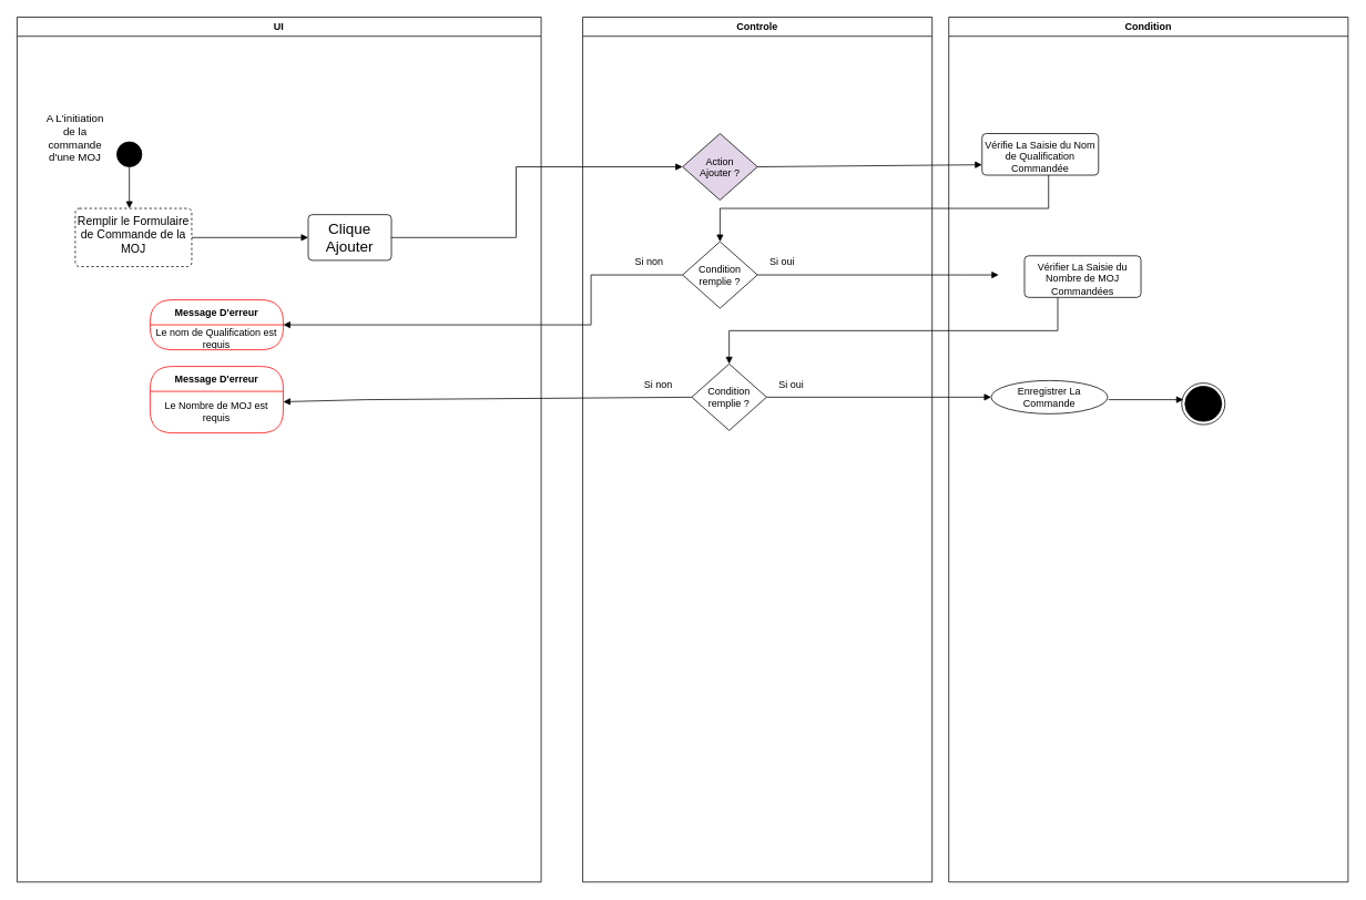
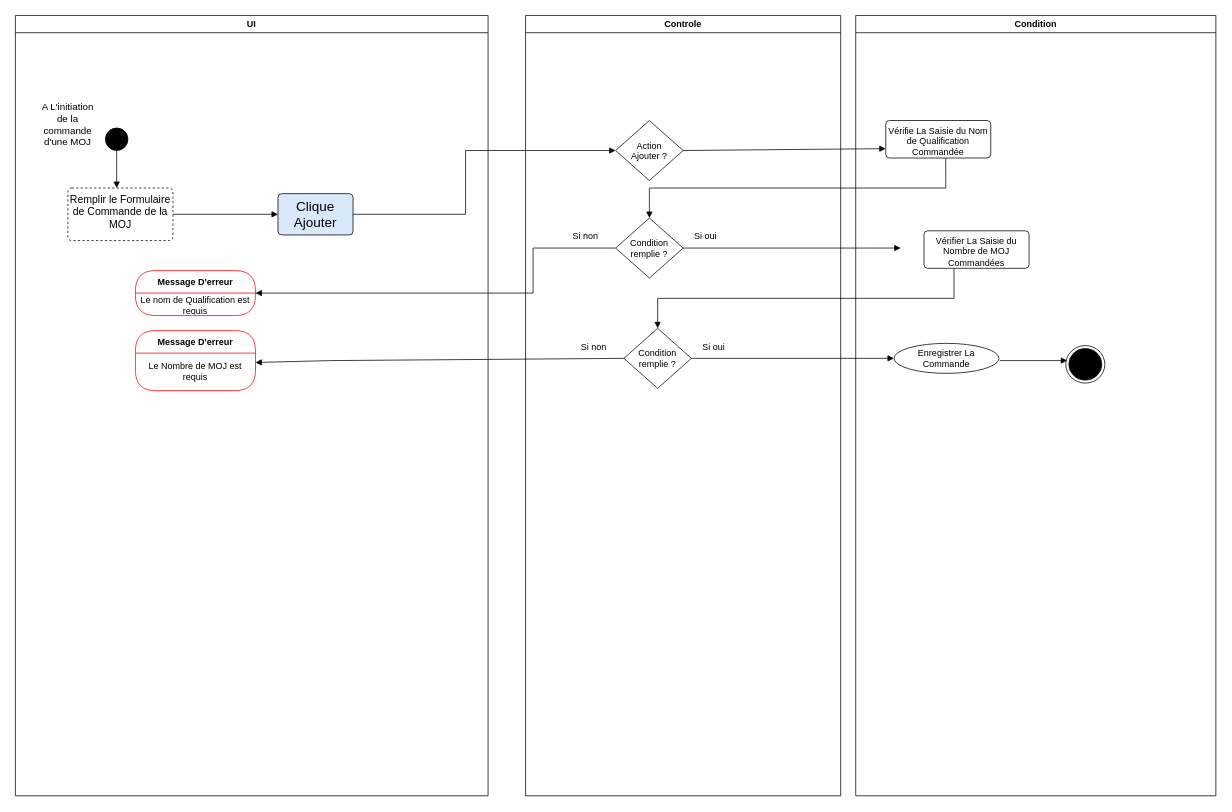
  <mxCell id="0" />
  <mxCell id="1" parent="0" />
  <mxCell id="2" value="UI" style="swimlane;whiteSpace=wrap;html=1;" vertex="1" parent="1"><mxGeometry x="20" y="20" width="630" height="1040" as="geometry"><mxRectangle x="-800" y="40" width="140" height="30" as="alternateBounds" /></mxGeometry></mxCell>
  <mxCell id="3" value="Controle" style="swimlane;whiteSpace=wrap;html=1;" vertex="1" parent="1"><mxGeometry x="700" y="20" width="420" height="1040" as="geometry"><mxRectangle x="90" y="40" width="90" height="30" as="alternateBounds" /></mxGeometry></mxCell>
  <mxCell id="4" value="Condition" style="swimlane;whiteSpace=wrap;html=1;" vertex="1" parent="1"><mxGeometry x="1140" y="20" width="480" height="1040" as="geometry" /></mxCell>
  <mxCell id="5" value="" style="ellipse;fillColor=strokeColor;html=1;" vertex="1" parent="4"><mxGeometry x="-1000" y="150" width="30" height="30" as="geometry" /></mxCell>
  <mxCell id="6" value="" style="html=1;verticalAlign=bottom;labelBackgroundColor=none;endArrow=block;endFill=1;rounded=0;exitX=0.5;exitY=1;exitDx=0;exitDy=0;" edge="1" parent="4" source="5"><mxGeometry width="160" relative="1" as="geometry"><mxPoint x="-960" y="410" as="sourcePoint" /><mxPoint x="-985" y="230" as="targetPoint" /></mxGeometry></mxCell>
  <mxCell id="7" value="&lt;span style=&quot;font-size: 13px;&quot;&gt;A L'initiation de la commande d'une MOJ&lt;/span&gt;" style="text;html=1;align=center;verticalAlign=middle;whiteSpace=wrap;rounded=0;" vertex="1" parent="4"><mxGeometry x="-1090" y="100" width="80" height="90" as="geometry" /></mxCell>
  <mxCell id="8" value="&lt;font style=&quot;font-size: 14px;&quot;&gt;Remplir le Formulaire de Commande de la MOJ&lt;/font&gt;" style="html=1;align=center;verticalAlign=top;rounded=1;absoluteArcSize=1;arcSize=10;dashed=1;whiteSpace=wrap;" vertex="1" parent="4"><mxGeometry x="-1050" y="230" width="140" height="70" as="geometry" /></mxCell>
  <mxCell id="9" value="Message D'erreur" style="swimlane;fontStyle=1;align=center;verticalAlign=middle;childLayout=stackLayout;horizontal=1;startSize=30;horizontalStack=0;resizeParent=0;resizeLast=1;container=0;fontColor=#000000;collapsible=0;rounded=1;arcSize=30;strokeColor=#ff0000;fillColor=#ffffff;swimlaneFillColor=#ffffff;dropTarget=0;labelBorderColor=none;labelBackgroundColor=none;" vertex="1" parent="4"><mxGeometry x="-960" y="340" width="160" height="60" as="geometry" /></mxCell>
  <mxCell id="10" value="Le nom de Qualification est requis" style="text;html=1;strokeColor=none;fillColor=none;align=center;verticalAlign=middle;spacingLeft=4;spacingRight=4;whiteSpace=wrap;overflow=hidden;rotatable=0;fontColor=#000000;" vertex="1" parent="9"><mxGeometry y="30" width="160" height="30" as="geometry" /></mxCell>
  <mxCell id="11" value="Message D'erreur" style="swimlane;fontStyle=1;align=center;verticalAlign=middle;childLayout=stackLayout;horizontal=1;startSize=30;horizontalStack=0;resizeParent=0;resizeLast=1;container=0;fontColor=#000000;collapsible=0;rounded=1;arcSize=30;strokeColor=#ff0000;fillColor=#ffffff;swimlaneFillColor=#ffffff;dropTarget=0;labelBorderColor=none;labelBackgroundColor=none;" vertex="1" parent="4"><mxGeometry x="-960" y="420" width="160" height="80" as="geometry" /></mxCell>
  <mxCell id="12" value="Le Nombre de MOJ est requis" style="text;html=1;strokeColor=none;fillColor=none;align=center;verticalAlign=middle;spacingLeft=4;spacingRight=4;whiteSpace=wrap;overflow=hidden;rotatable=0;fontColor=#000000;" vertex="1" parent="11"><mxGeometry y="30" width="160" height="50" as="geometry" /></mxCell>
- <mxCell id="13" value="&lt;div&gt;&lt;span style=&quot;font-size: 18px;&quot;&gt;Clique&lt;/span&gt;&lt;/div&gt;&lt;font style=&quot;font-size: 18px;&quot;&gt;Ajouter&lt;/font&gt;" style="html=1;align=center;verticalAlign=top;rounded=1;absoluteArcSize=1;arcSize=10;dashed=0;whiteSpace=wrap;" vertex="1" parent="4"><mxGeometry x="-770" y="237.5" width="100" height="55" as="geometry" /></mxCell>
+ <mxCell id="13" value="&lt;div&gt;&lt;span style=&quot;font-size: 18px;&quot;&gt;Clique&lt;/span&gt;&lt;/div&gt;&lt;font style=&quot;font-size: 18px;&quot;&gt;Ajouter&lt;/font&gt;" style="html=1;align=center;verticalAlign=top;rounded=1;absoluteArcSize=1;arcSize=10;dashed=0;whiteSpace=wrap;fillColor=#dae8fc;" vertex="1" parent="4"><mxGeometry x="-770" y="237.5" width="100" height="55" as="geometry" /></mxCell>
  <mxCell id="14" value="" style="html=1;verticalAlign=bottom;labelBackgroundColor=none;endArrow=block;endFill=1;rounded=0;exitX=1;exitY=0.5;exitDx=0;exitDy=0;entryX=0;entryY=0.5;entryDx=0;entryDy=0;" edge="1" parent="4" source="8" target="13"><mxGeometry width="160" relative="1" as="geometry"><mxPoint x="-900" y="275" as="sourcePoint" /><mxPoint x="-810" y="265" as="targetPoint" /></mxGeometry></mxCell>
- <mxCell id="15" value="Action&#10;Ajouter ?" style="rhombus;fillColor=#e1d5e7;" vertex="1" parent="4"><mxGeometry x="-320" y="140" width="90" height="80" as="geometry" /></mxCell>
+ <mxCell id="15" value="Action&#10;Ajouter ?" style="rhombus;" vertex="1" parent="4"><mxGeometry x="-320" y="140" width="90" height="80" as="geometry" /></mxCell>
  <mxCell id="16" value="Condition&#10;remplie ?" style="rhombus;" vertex="1" parent="4"><mxGeometry x="-320" y="270" width="90" height="80" as="geometry" /></mxCell>
  <mxCell id="17" value="Si non" style="text;html=1;align=center;verticalAlign=middle;whiteSpace=wrap;rounded=0;" vertex="1" parent="4"><mxGeometry x="-390" y="280" width="60" height="30" as="geometry" /></mxCell>
  <mxCell id="18" value="Si oui" style="text;html=1;align=center;verticalAlign=middle;whiteSpace=wrap;rounded=0;" vertex="1" parent="4"><mxGeometry x="-230" y="280" width="60" height="30" as="geometry" /></mxCell>
  <mxCell id="19" value="Vérifier La Saisie du Nombre de MOJ&lt;div&gt;Commandées&lt;/div&gt;" style="html=1;align=center;verticalAlign=top;rounded=1;absoluteArcSize=1;arcSize=10;dashed=0;whiteSpace=wrap;" vertex="1" parent="4"><mxGeometry x="91" y="287" width="140" height="50" as="geometry" /></mxCell>
  <mxCell id="20" value="Enregistrer La Commande" style="ellipse;html=1;align=center;verticalAlign=top;absoluteArcSize=1;arcSize=10;dashed=0;whiteSpace=wrap;" vertex="1" parent="4"><mxGeometry x="51" y="437" width="140" height="40" as="geometry" /></mxCell>
  <mxCell id="21" value="Vérifie La Saisie du Nom de Qualification Commandée" style="html=1;align=center;verticalAlign=top;rounded=1;absoluteArcSize=1;arcSize=10;dashed=0;whiteSpace=wrap;" vertex="1" parent="4"><mxGeometry x="40" y="140" width="140" height="50" as="geometry" /></mxCell>
  <mxCell id="22" value="" style="ellipse;html=1;shape=endState;fillColor=strokeColor;" vertex="1" parent="4"><mxGeometry x="280" y="440" width="52" height="50" as="geometry" /></mxCell>
  <mxCell id="23" value="" style="html=1;verticalAlign=bottom;labelBackgroundColor=none;endArrow=block;endFill=1;rounded=0;" edge="1" parent="4"><mxGeometry width="160" relative="1" as="geometry"><mxPoint x="192" y="460" as="sourcePoint" /><mxPoint x="282" y="460" as="targetPoint" /></mxGeometry></mxCell>
  <mxCell id="24" value="" style="html=1;verticalAlign=bottom;labelBackgroundColor=none;endArrow=block;endFill=1;rounded=0;entryX=0;entryY=0.75;entryDx=0;entryDy=0;" edge="1" parent="4" target="21"><mxGeometry width="160" relative="1" as="geometry"><mxPoint x="-230" y="180" as="sourcePoint" /><mxPoint x="-70" y="180" as="targetPoint" /></mxGeometry></mxCell>
  <mxCell id="25" value="" style="html=1;verticalAlign=bottom;labelBackgroundColor=none;endArrow=block;endFill=1;rounded=0;entryX=0.5;entryY=0;entryDx=0;entryDy=0;exitX=0.571;exitY=1;exitDx=0;exitDy=0;exitPerimeter=0;" edge="1" parent="4" source="21" target="16"><mxGeometry width="160" relative="1" as="geometry"><mxPoint x="60" y="260" as="sourcePoint" /><mxPoint x="130" y="260" as="targetPoint" /><Array as="points"><mxPoint x="120" y="230" /><mxPoint x="-275" y="230" /></Array></mxGeometry></mxCell>
  <mxCell id="26" value="" style="html=1;verticalAlign=bottom;labelBackgroundColor=none;endArrow=block;endFill=1;rounded=0;exitX=1;exitY=0.5;exitDx=0;exitDy=0;exitPerimeter=0;" edge="1" parent="4" source="16"><mxGeometry width="160" relative="1" as="geometry"><mxPoint x="-230" y="302" as="sourcePoint" /><mxPoint x="60" y="310" as="targetPoint" /><Array as="points"><mxPoint x="20" y="310" /></Array></mxGeometry></mxCell>
  <mxCell id="27" value="" style="html=1;verticalAlign=bottom;labelBackgroundColor=none;endArrow=block;endFill=1;rounded=0;exitX=0;exitY=0.5;exitDx=0;exitDy=0;entryX=1;entryY=0;entryDx=0;entryDy=0;" edge="1" parent="4" source="16" target="10"><mxGeometry width="160" relative="1" as="geometry"><mxPoint x="-320" y="299" as="sourcePoint" /><mxPoint x="-860" y="340" as="targetPoint" /><Array as="points"><mxPoint x="-430" y="310" /><mxPoint x="-430" y="370" /><mxPoint x="-610" y="370" /></Array></mxGeometry></mxCell>
  <mxCell id="28" value="Condition&#10;remplie ?" style="rhombus;" vertex="1" parent="4"><mxGeometry x="-309" y="417" width="90" height="80" as="geometry" /></mxCell>
  <mxCell id="29" value="" style="html=1;verticalAlign=bottom;labelBackgroundColor=none;endArrow=block;endFill=1;rounded=0;entryX=0.5;entryY=0;entryDx=0;entryDy=0;exitX=0.571;exitY=1;exitDx=0;exitDy=0;exitPerimeter=0;" edge="1" parent="4" target="28"><mxGeometry width="160" relative="1" as="geometry"><mxPoint x="131" y="337" as="sourcePoint" /><mxPoint x="141" y="407" as="targetPoint" /><Array as="points"><mxPoint x="131" y="377" /><mxPoint x="-264" y="377" /></Array></mxGeometry></mxCell>
  <mxCell id="30" value="Si non" style="text;html=1;align=center;verticalAlign=middle;whiteSpace=wrap;rounded=0;" vertex="1" parent="4"><mxGeometry x="-379" y="427" width="60" height="30" as="geometry" /></mxCell>
  <mxCell id="31" value="Si oui" style="text;html=1;align=center;verticalAlign=middle;whiteSpace=wrap;rounded=0;" vertex="1" parent="4"><mxGeometry x="-219" y="427" width="60" height="30" as="geometry" /></mxCell>
  <mxCell id="32" value="" style="html=1;verticalAlign=bottom;labelBackgroundColor=none;endArrow=block;endFill=1;rounded=0;exitX=1;exitY=0.5;exitDx=0;exitDy=0;exitPerimeter=0;" edge="1" parent="4"><mxGeometry width="160" relative="1" as="geometry"><mxPoint x="-219" y="457" as="sourcePoint" /><mxPoint x="51" y="457" as="targetPoint" /><Array as="points" /></mxGeometry></mxCell>
  <mxCell id="33" value="" style="html=1;verticalAlign=bottom;labelBackgroundColor=none;endArrow=block;endFill=1;rounded=0;exitX=0;exitY=0.5;exitDx=0;exitDy=0;entryX=1;entryY=0.25;entryDx=0;entryDy=0;" edge="1" parent="4" target="12"><mxGeometry width="160" relative="1" as="geometry"><mxPoint x="-309" y="457" as="sourcePoint" /><mxPoint x="-770" y="460" as="targetPoint" /><Array as="points"><mxPoint x="-700" y="460" /></Array></mxGeometry></mxCell>
  <mxCell id="34" value="" style="html=1;verticalAlign=bottom;labelBackgroundColor=none;endArrow=block;endFill=1;rounded=0;entryX=0;entryY=0.5;entryDx=0;entryDy=0;exitX=1;exitY=0.5;exitDx=0;exitDy=0;" edge="1" parent="4" source="13" target="15"><mxGeometry width="160" relative="1" as="geometry"><mxPoint x="-670" y="290" as="sourcePoint" /><mxPoint x="-740" y="290" as="targetPoint" /><Array as="points"><mxPoint x="-520" y="265" /><mxPoint x="-520" y="180" /></Array></mxGeometry></mxCell>
